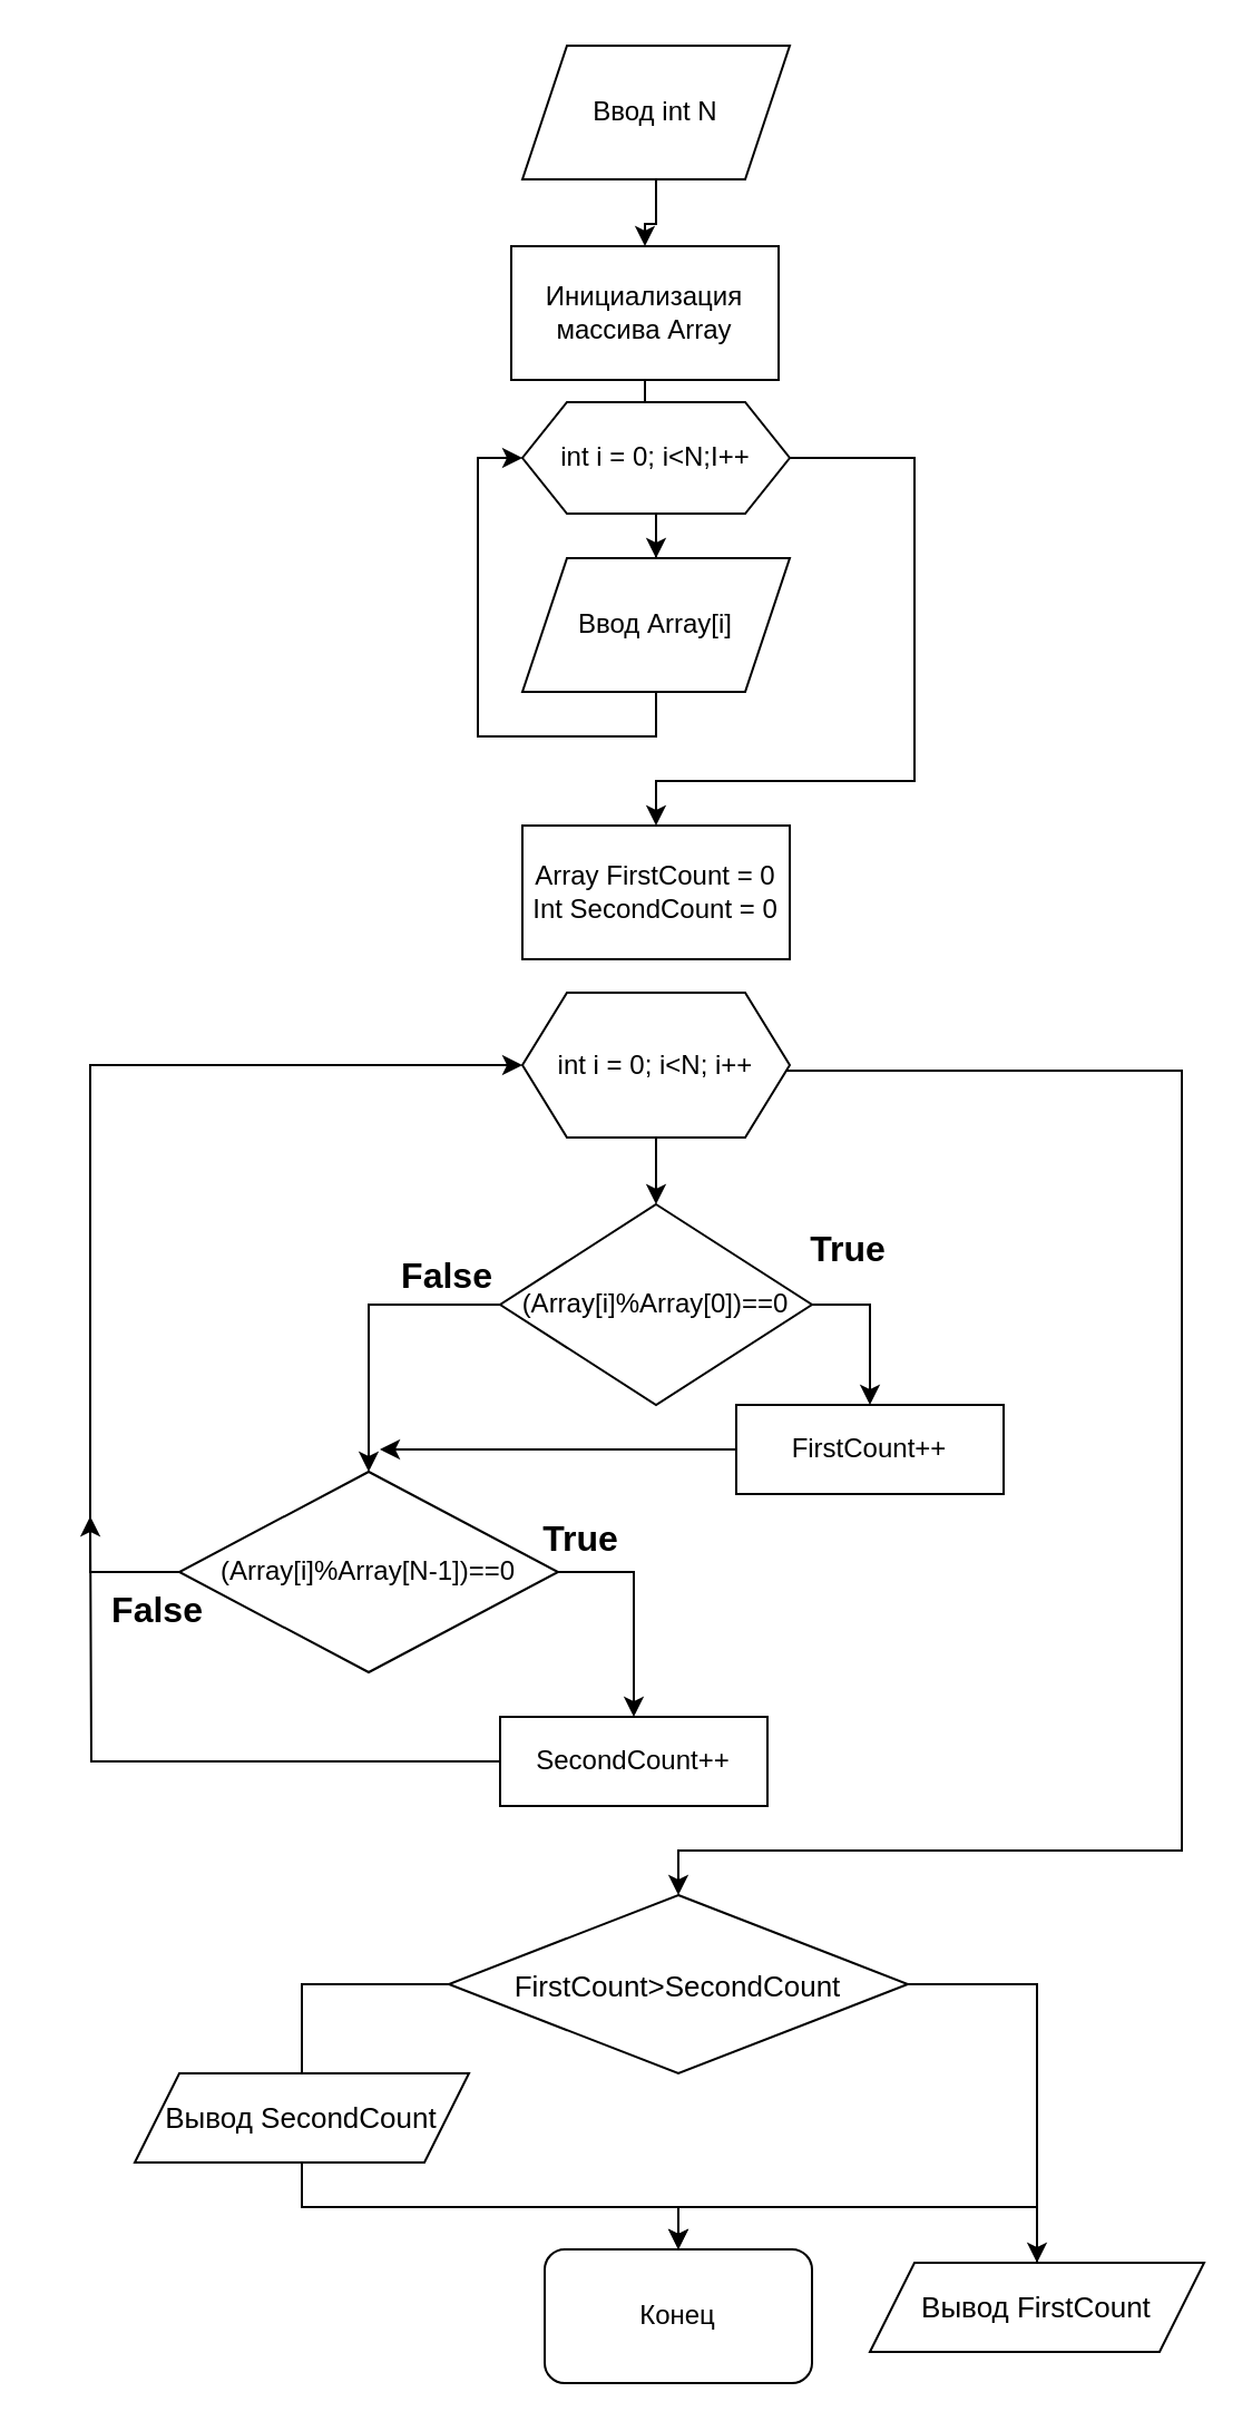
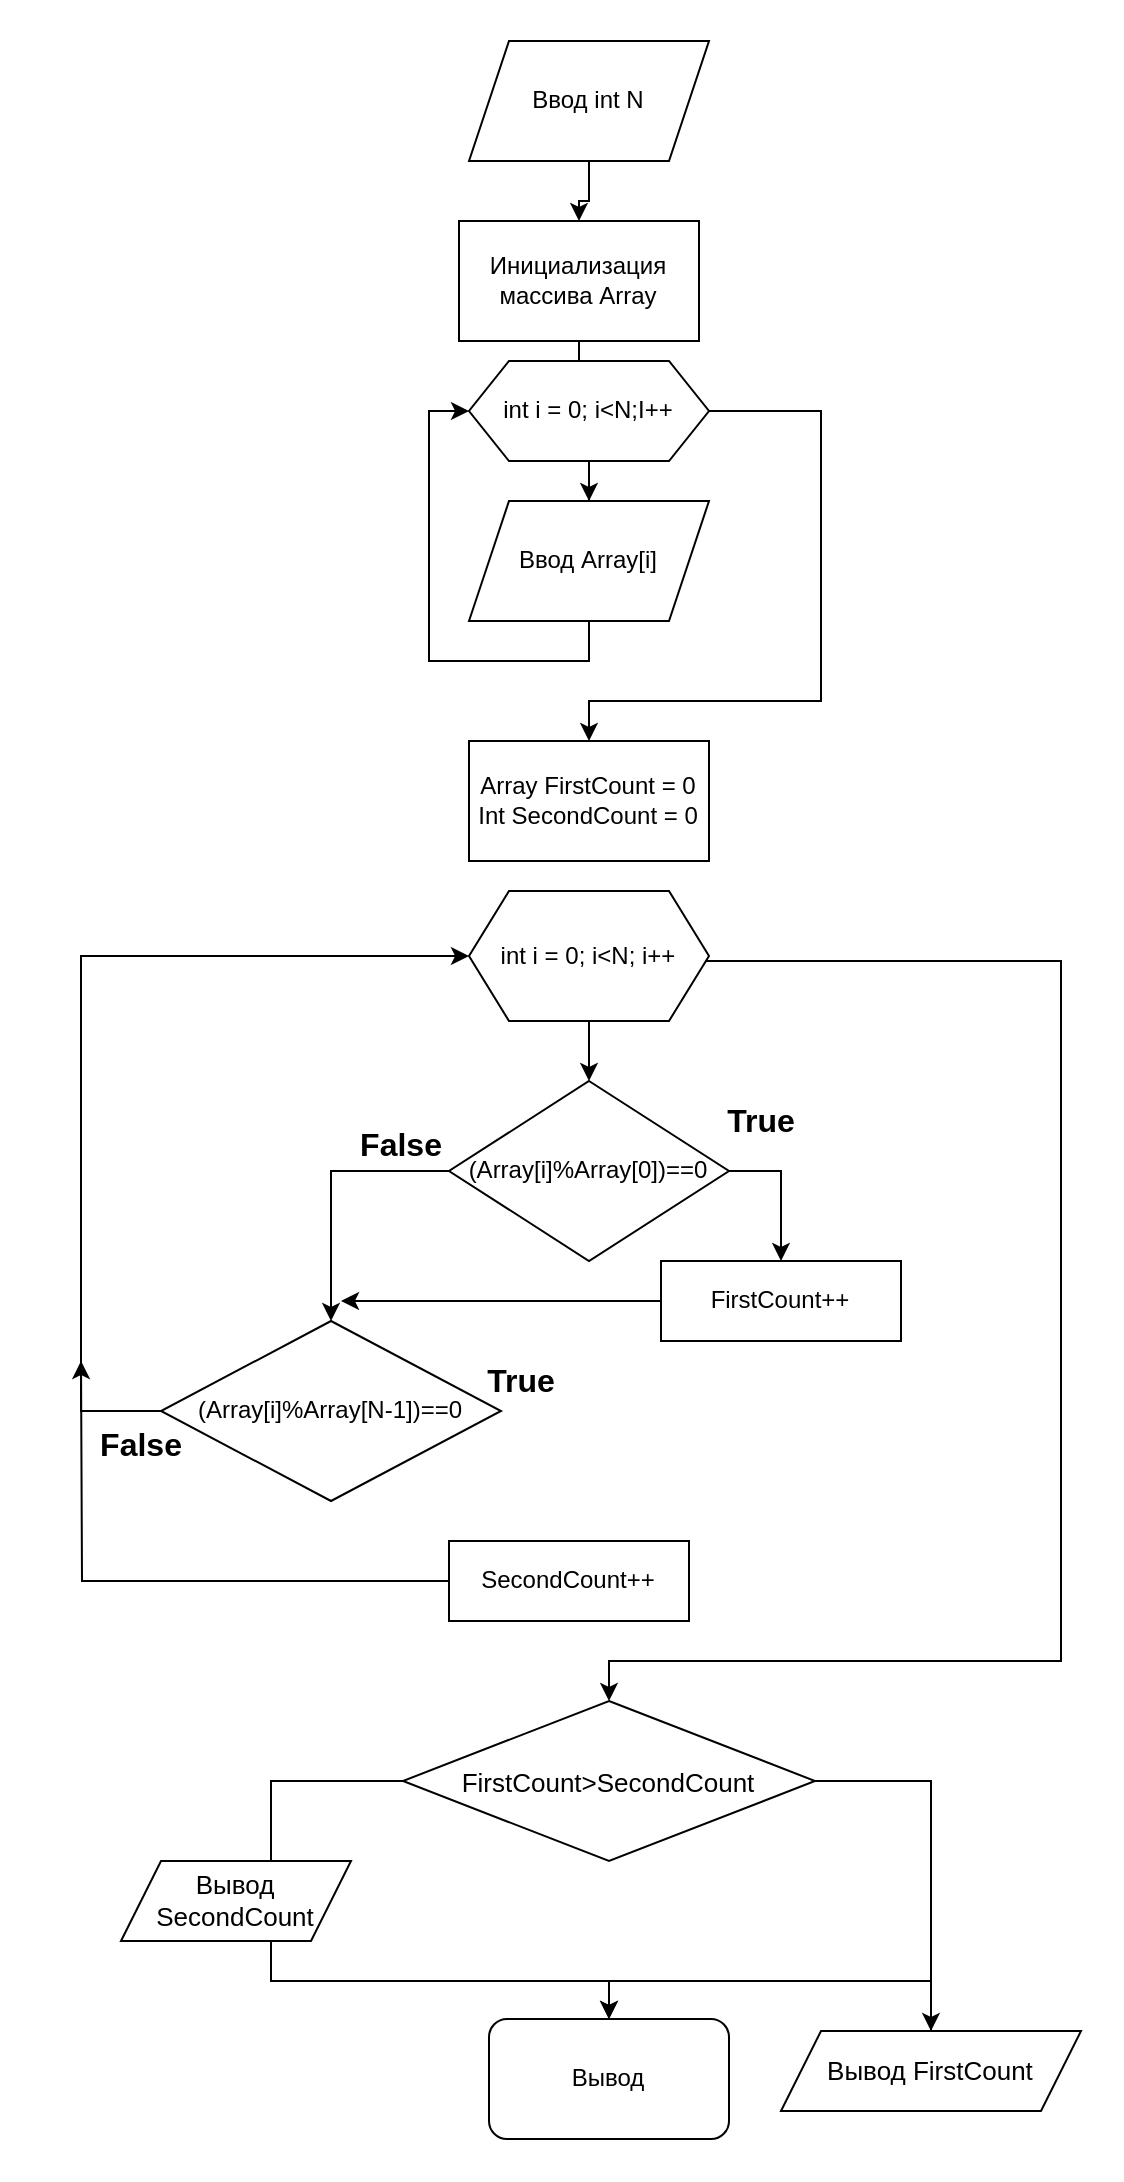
  <mxCell id="0" />
  <mxCell id="1" parent="0" />
- <mxCell id="2" value="Конец" style="rounded=1;whiteSpace=wrap;html=1;" vertex="1" parent="1"><mxGeometry x="244" y="1009" width="120" height="60" as="geometry" /></mxCell>
+ <mxCell id="2" value="Вывод" style="rounded=1;whiteSpace=wrap;html=1;" vertex="1" parent="1"><mxGeometry x="244" y="1009" width="120" height="60" as="geometry" /></mxCell>
  <mxCell id="3" style="edgeStyle=orthogonalEdgeStyle;rounded=0;orthogonalLoop=1;jettySize=auto;html=1;entryX=0.5;entryY=0;entryDx=0;entryDy=0;" edge="1" parent="1" source="4" target="9"><mxGeometry relative="1" as="geometry" /></mxCell>
  <mxCell id="4" value="Инициализация массива Array" style="rounded=0;whiteSpace=wrap;html=1;" vertex="1" parent="1"><mxGeometry x="229" y="110" width="120" height="60" as="geometry" /></mxCell>
  <mxCell id="5" style="edgeStyle=orthogonalEdgeStyle;rounded=0;orthogonalLoop=1;jettySize=auto;html=1;entryX=0.5;entryY=0;entryDx=0;entryDy=0;" edge="1" parent="1" source="6" target="4"><mxGeometry relative="1" as="geometry" /></mxCell>
  <mxCell id="6" value="Ввод int N" style="shape=parallelogram;perimeter=parallelogramPerimeter;whiteSpace=wrap;html=1;fixedSize=1;" vertex="1" parent="1"><mxGeometry x="234" y="20" width="120" height="60" as="geometry" /></mxCell>
  <mxCell id="7" style="edgeStyle=orthogonalEdgeStyle;rounded=0;orthogonalLoop=1;jettySize=auto;html=1;entryX=0.5;entryY=0;entryDx=0;entryDy=0;" edge="1" parent="1" source="9" target="11"><mxGeometry relative="1" as="geometry" /></mxCell>
  <mxCell id="8" style="edgeStyle=orthogonalEdgeStyle;rounded=0;orthogonalLoop=1;jettySize=auto;html=1;entryX=0.5;entryY=0;entryDx=0;entryDy=0;" edge="1" parent="1" source="9" target="12"><mxGeometry relative="1" as="geometry"><Array as="points"><mxPoint x="410" y="205" /><mxPoint x="410" y="350" /><mxPoint x="294" y="350" /></Array></mxGeometry></mxCell>
  <mxCell id="9" value="int i = 0; i&amp;lt;N;I++" style="shape=hexagon;perimeter=hexagonPerimeter2;whiteSpace=wrap;html=1;fixedSize=1;" vertex="1" parent="1"><mxGeometry x="234" y="180" width="120" height="50" as="geometry" /></mxCell>
  <mxCell id="10" style="edgeStyle=orthogonalEdgeStyle;rounded=0;orthogonalLoop=1;jettySize=auto;html=1;entryX=0;entryY=0.5;entryDx=0;entryDy=0;" edge="1" parent="1" source="11" target="9"><mxGeometry relative="1" as="geometry"><Array as="points"><mxPoint x="294" y="330" /><mxPoint x="214" y="330" /><mxPoint x="214" y="205" /></Array></mxGeometry></mxCell>
  <mxCell id="11" value="Ввод Array[i]" style="shape=parallelogram;perimeter=parallelogramPerimeter;whiteSpace=wrap;html=1;fixedSize=1;" vertex="1" parent="1"><mxGeometry x="234" y="250" width="120" height="60" as="geometry" /></mxCell>
  <mxCell id="12" value="Array FirstCount = 0&lt;br&gt;Int SecondCount = 0" style="rounded=0;whiteSpace=wrap;html=1;" vertex="1" parent="1"><mxGeometry x="234" y="370" width="120" height="60" as="geometry" /></mxCell>
  <mxCell id="13" style="edgeStyle=orthogonalEdgeStyle;rounded=0;orthogonalLoop=1;jettySize=auto;html=1;entryX=0.5;entryY=0;entryDx=0;entryDy=0;" edge="1" parent="1" source="15" target="18"><mxGeometry relative="1" as="geometry" /></mxCell>
  <mxCell id="14" style="edgeStyle=orthogonalEdgeStyle;rounded=0;orthogonalLoop=1;jettySize=auto;html=1;entryX=0.5;entryY=0;entryDx=0;entryDy=0;fontSize=13;" edge="1" parent="1" source="15" target="32"><mxGeometry relative="1" as="geometry"><Array as="points"><mxPoint x="530" y="480" /><mxPoint x="530" y="830" /><mxPoint x="304" y="830" /></Array></mxGeometry></mxCell>
  <mxCell id="15" value="int i = 0; i&amp;lt;N; i++" style="shape=hexagon;perimeter=hexagonPerimeter2;whiteSpace=wrap;html=1;fixedSize=1;" vertex="1" parent="1"><mxGeometry x="234" y="445" width="120" height="65" as="geometry" /></mxCell>
  <mxCell id="16" style="edgeStyle=orthogonalEdgeStyle;rounded=0;orthogonalLoop=1;jettySize=auto;html=1;" edge="1" parent="1" source="18" target="20"><mxGeometry relative="1" as="geometry"><Array as="points"><mxPoint x="390" y="585" /></Array></mxGeometry></mxCell>
  <mxCell id="17" style="edgeStyle=orthogonalEdgeStyle;rounded=0;orthogonalLoop=1;jettySize=auto;html=1;entryX=0.5;entryY=0;entryDx=0;entryDy=0;" edge="1" parent="1" source="18" target="23"><mxGeometry relative="1" as="geometry"><Array as="points"><mxPoint x="165" y="585" /></Array></mxGeometry></mxCell>
  <mxCell id="18" value="(Array[i]%Array[0])==0" style="rhombus;whiteSpace=wrap;html=1;" vertex="1" parent="1"><mxGeometry x="224" y="540" width="140" height="90" as="geometry" /></mxCell>
  <mxCell id="19" style="edgeStyle=orthogonalEdgeStyle;rounded=0;orthogonalLoop=1;jettySize=auto;html=1;fontSize=16;" edge="1" parent="1" source="20"><mxGeometry relative="1" as="geometry"><mxPoint x="170" y="650" as="targetPoint" /></mxGeometry></mxCell>
  <mxCell id="20" value="FirstCount++" style="rounded=0;whiteSpace=wrap;html=1;" vertex="1" parent="1"><mxGeometry x="330" y="630" width="120" height="40" as="geometry" /></mxCell>
- <mxCell id="21" style="edgeStyle=orthogonalEdgeStyle;rounded=0;orthogonalLoop=1;jettySize=auto;html=1;entryX=0.5;entryY=0;entryDx=0;entryDy=0;" edge="1" parent="1" source="23" target="25"><mxGeometry relative="1" as="geometry"><Array as="points"><mxPoint x="284" y="705" /></Array></mxGeometry></mxCell>
  <mxCell id="22" style="edgeStyle=orthogonalEdgeStyle;rounded=0;orthogonalLoop=1;jettySize=auto;html=1;entryX=0;entryY=0.5;entryDx=0;entryDy=0;fontSize=16;" edge="1" parent="1" target="15"><mxGeometry relative="1" as="geometry"><mxPoint x="90" y="710" as="sourcePoint" /><Array as="points"><mxPoint x="154" y="705" /><mxPoint x="40" y="705" /><mxPoint x="40" y="478" /></Array></mxGeometry></mxCell>
  <mxCell id="23" value="&lt;span&gt;(Array[i]%Array[N-1])==0&lt;/span&gt;" style="rhombus;whiteSpace=wrap;html=1;" vertex="1" parent="1"><mxGeometry x="80" y="660" width="170" height="90" as="geometry" /></mxCell>
  <mxCell id="24" style="edgeStyle=orthogonalEdgeStyle;rounded=0;orthogonalLoop=1;jettySize=auto;html=1;fontSize=16;" edge="1" parent="1" source="25"><mxGeometry relative="1" as="geometry"><mxPoint x="40" y="680" as="targetPoint" /></mxGeometry></mxCell>
  <mxCell id="25" value="SecondCount++" style="rounded=0;whiteSpace=wrap;html=1;" vertex="1" parent="1"><mxGeometry x="224" y="770" width="120" height="40" as="geometry" /></mxCell>
  <mxCell id="26" value="True" style="text;strokeColor=none;fillColor=none;html=1;fontSize=16;fontStyle=1;verticalAlign=middle;align=center;" vertex="1" parent="1"><mxGeometry x="330" y="540" width="100" height="40" as="geometry" /></mxCell>
  <mxCell id="27" value="True" style="text;strokeColor=none;fillColor=none;html=1;fontSize=16;fontStyle=1;verticalAlign=middle;align=center;" vertex="1" parent="1"><mxGeometry x="210" y="670" width="100" height="40" as="geometry" /></mxCell>
  <mxCell id="28" value="&lt;font style=&quot;font-size: 16px&quot;&gt;False&lt;/font&gt;" style="text;strokeColor=none;fillColor=none;html=1;fontSize=24;fontStyle=1;verticalAlign=middle;align=center;" vertex="1" parent="1"><mxGeometry x="150" y="550" width="100" height="40" as="geometry" /></mxCell>
  <mxCell id="29" value="&lt;font style=&quot;font-size: 16px&quot;&gt;False&lt;/font&gt;" style="text;strokeColor=none;fillColor=none;html=1;fontSize=24;fontStyle=1;verticalAlign=middle;align=center;" vertex="1" parent="1"><mxGeometry x="20" y="700" width="100" height="40" as="geometry" /></mxCell>
  <mxCell id="30" style="edgeStyle=orthogonalEdgeStyle;rounded=0;orthogonalLoop=1;jettySize=auto;html=1;entryX=0.5;entryY=0;entryDx=0;entryDy=0;fontSize=13;endArrow=none;" edge="1" parent="1" source="32" target="36"><mxGeometry relative="1" as="geometry"><Array as="points"><mxPoint x="135" y="890" /></Array></mxGeometry></mxCell>
  <mxCell id="31" style="edgeStyle=orthogonalEdgeStyle;rounded=0;orthogonalLoop=1;jettySize=auto;html=1;entryX=0.5;entryY=0;entryDx=0;entryDy=0;fontSize=13;" edge="1" parent="1" source="32" target="34"><mxGeometry relative="1" as="geometry"><Array as="points"><mxPoint x="465" y="890" /></Array></mxGeometry></mxCell>
  <mxCell id="32" value="&lt;span style=&quot;font-size: 13px&quot;&gt;FirstCount&amp;gt;SecondCount&lt;/span&gt;" style="rhombus;whiteSpace=wrap;html=1;fontSize=16;" vertex="1" parent="1"><mxGeometry x="201" y="850" width="206" height="80" as="geometry" /></mxCell>
  <mxCell id="33" style="edgeStyle=orthogonalEdgeStyle;rounded=0;orthogonalLoop=1;jettySize=auto;html=1;entryX=0.5;entryY=0;entryDx=0;entryDy=0;fontSize=13;" edge="1" parent="1" source="34" target="2"><mxGeometry relative="1" as="geometry"><Array as="points"><mxPoint x="465" y="990" /><mxPoint x="304" y="990" /></Array></mxGeometry></mxCell>
  <mxCell id="34" value="Вывод FirstCount" style="shape=parallelogram;perimeter=parallelogramPerimeter;whiteSpace=wrap;html=1;fixedSize=1;fontSize=13;" vertex="1" parent="1"><mxGeometry x="390" y="1015" width="150" height="40" as="geometry" /></mxCell>
  <mxCell id="35" style="edgeStyle=orthogonalEdgeStyle;rounded=0;orthogonalLoop=1;jettySize=auto;html=1;entryX=0.5;entryY=0;entryDx=0;entryDy=0;fontSize=13;" edge="1" parent="1" source="36" target="2"><mxGeometry relative="1" as="geometry"><Array as="points"><mxPoint x="135" y="990" /><mxPoint x="304" y="990" /></Array></mxGeometry></mxCell>
- <mxCell id="36" value="Вывод SecondCount" style="shape=parallelogram;perimeter=parallelogramPerimeter;whiteSpace=wrap;html=1;fixedSize=1;fontSize=13;" vertex="1" parent="1"><mxGeometry x="60" y="930" width="150" height="40" as="geometry" /></mxCell>
+ <mxCell id="36" value="Вывод SecondCount" style="shape=parallelogram;perimeter=parallelogramPerimeter;whiteSpace=wrap;html=1;fixedSize=1;fontSize=13;" vertex="1" parent="1"><mxGeometry x="60" y="930" width="115" height="40" as="geometry" /></mxCell>
